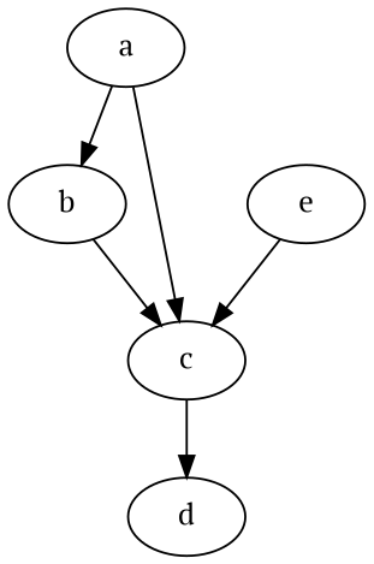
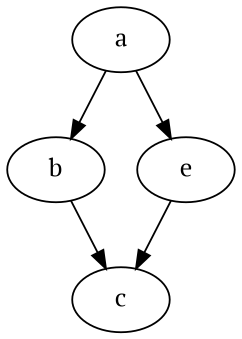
  digraph {
    fontname="PT Serif"
    node [Weight=3 fontname="PT Serif"]
    edge [Weight=1 fontname="PT Serif"]
    a [Weight=1]
    b
    c
-   d
    e [Weight=0]
    a -> b
-   a -> c
+   a -> e
    b -> c
-   c -> d
    e -> c
  }
